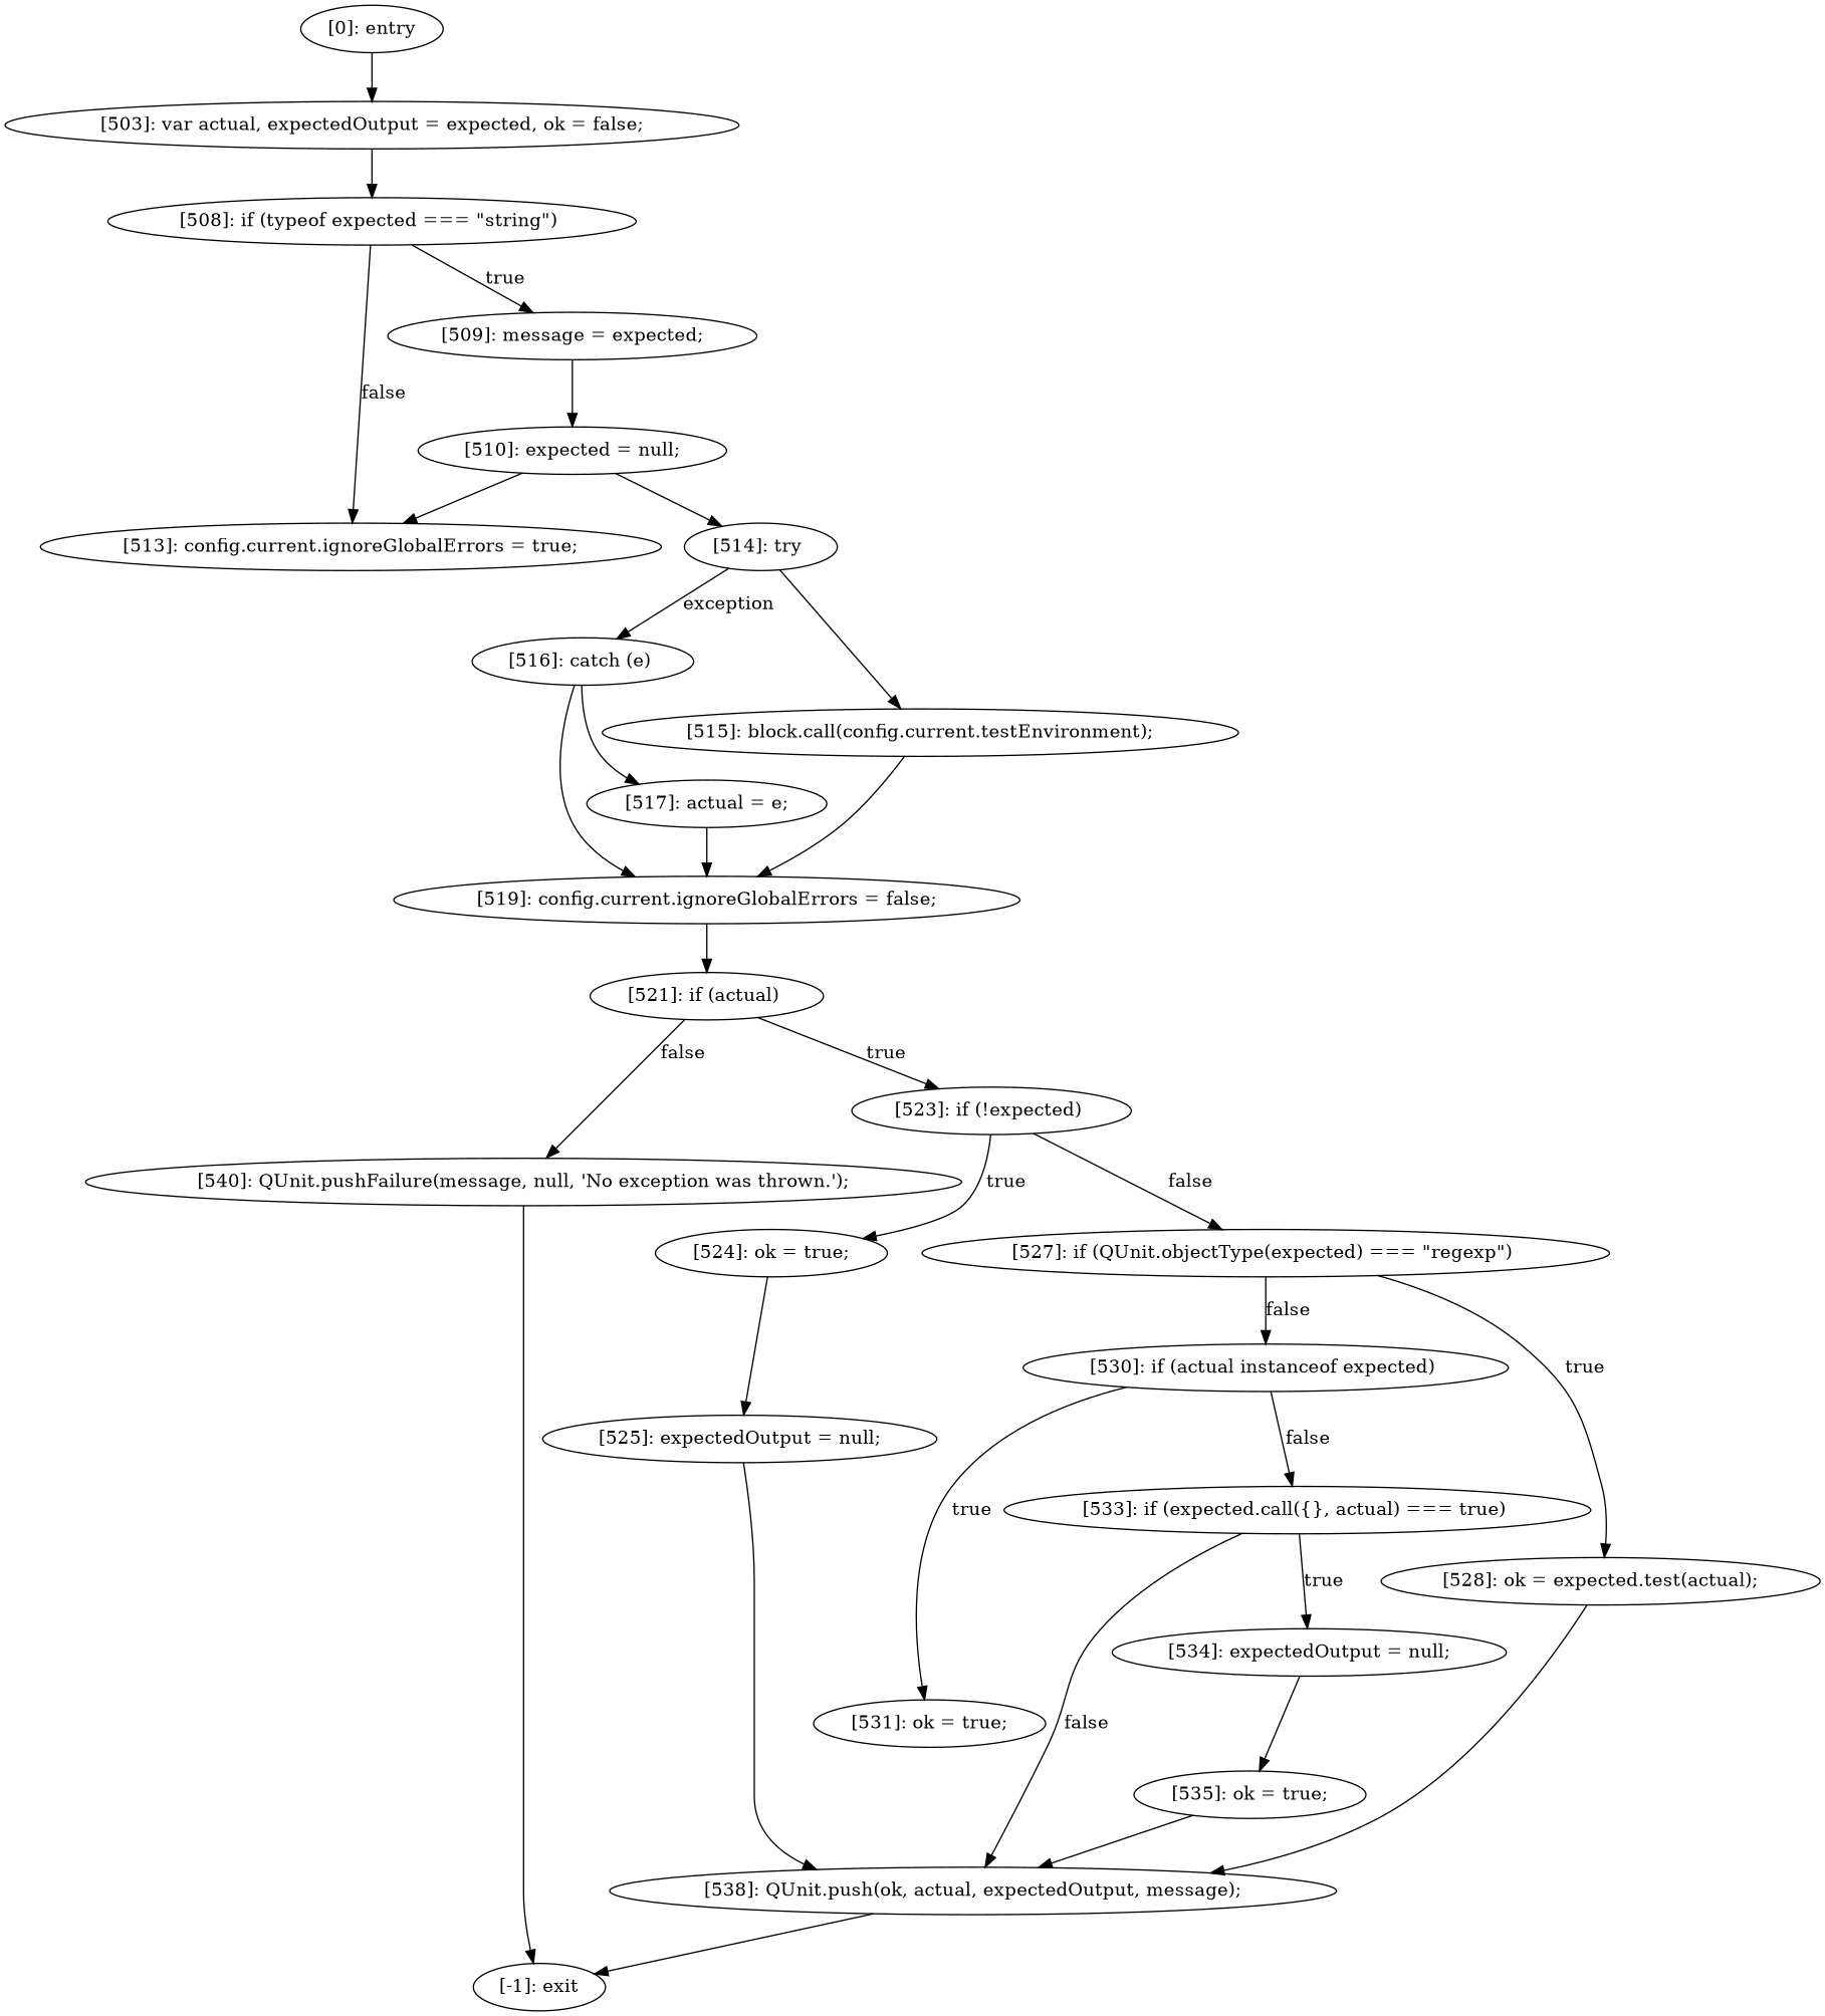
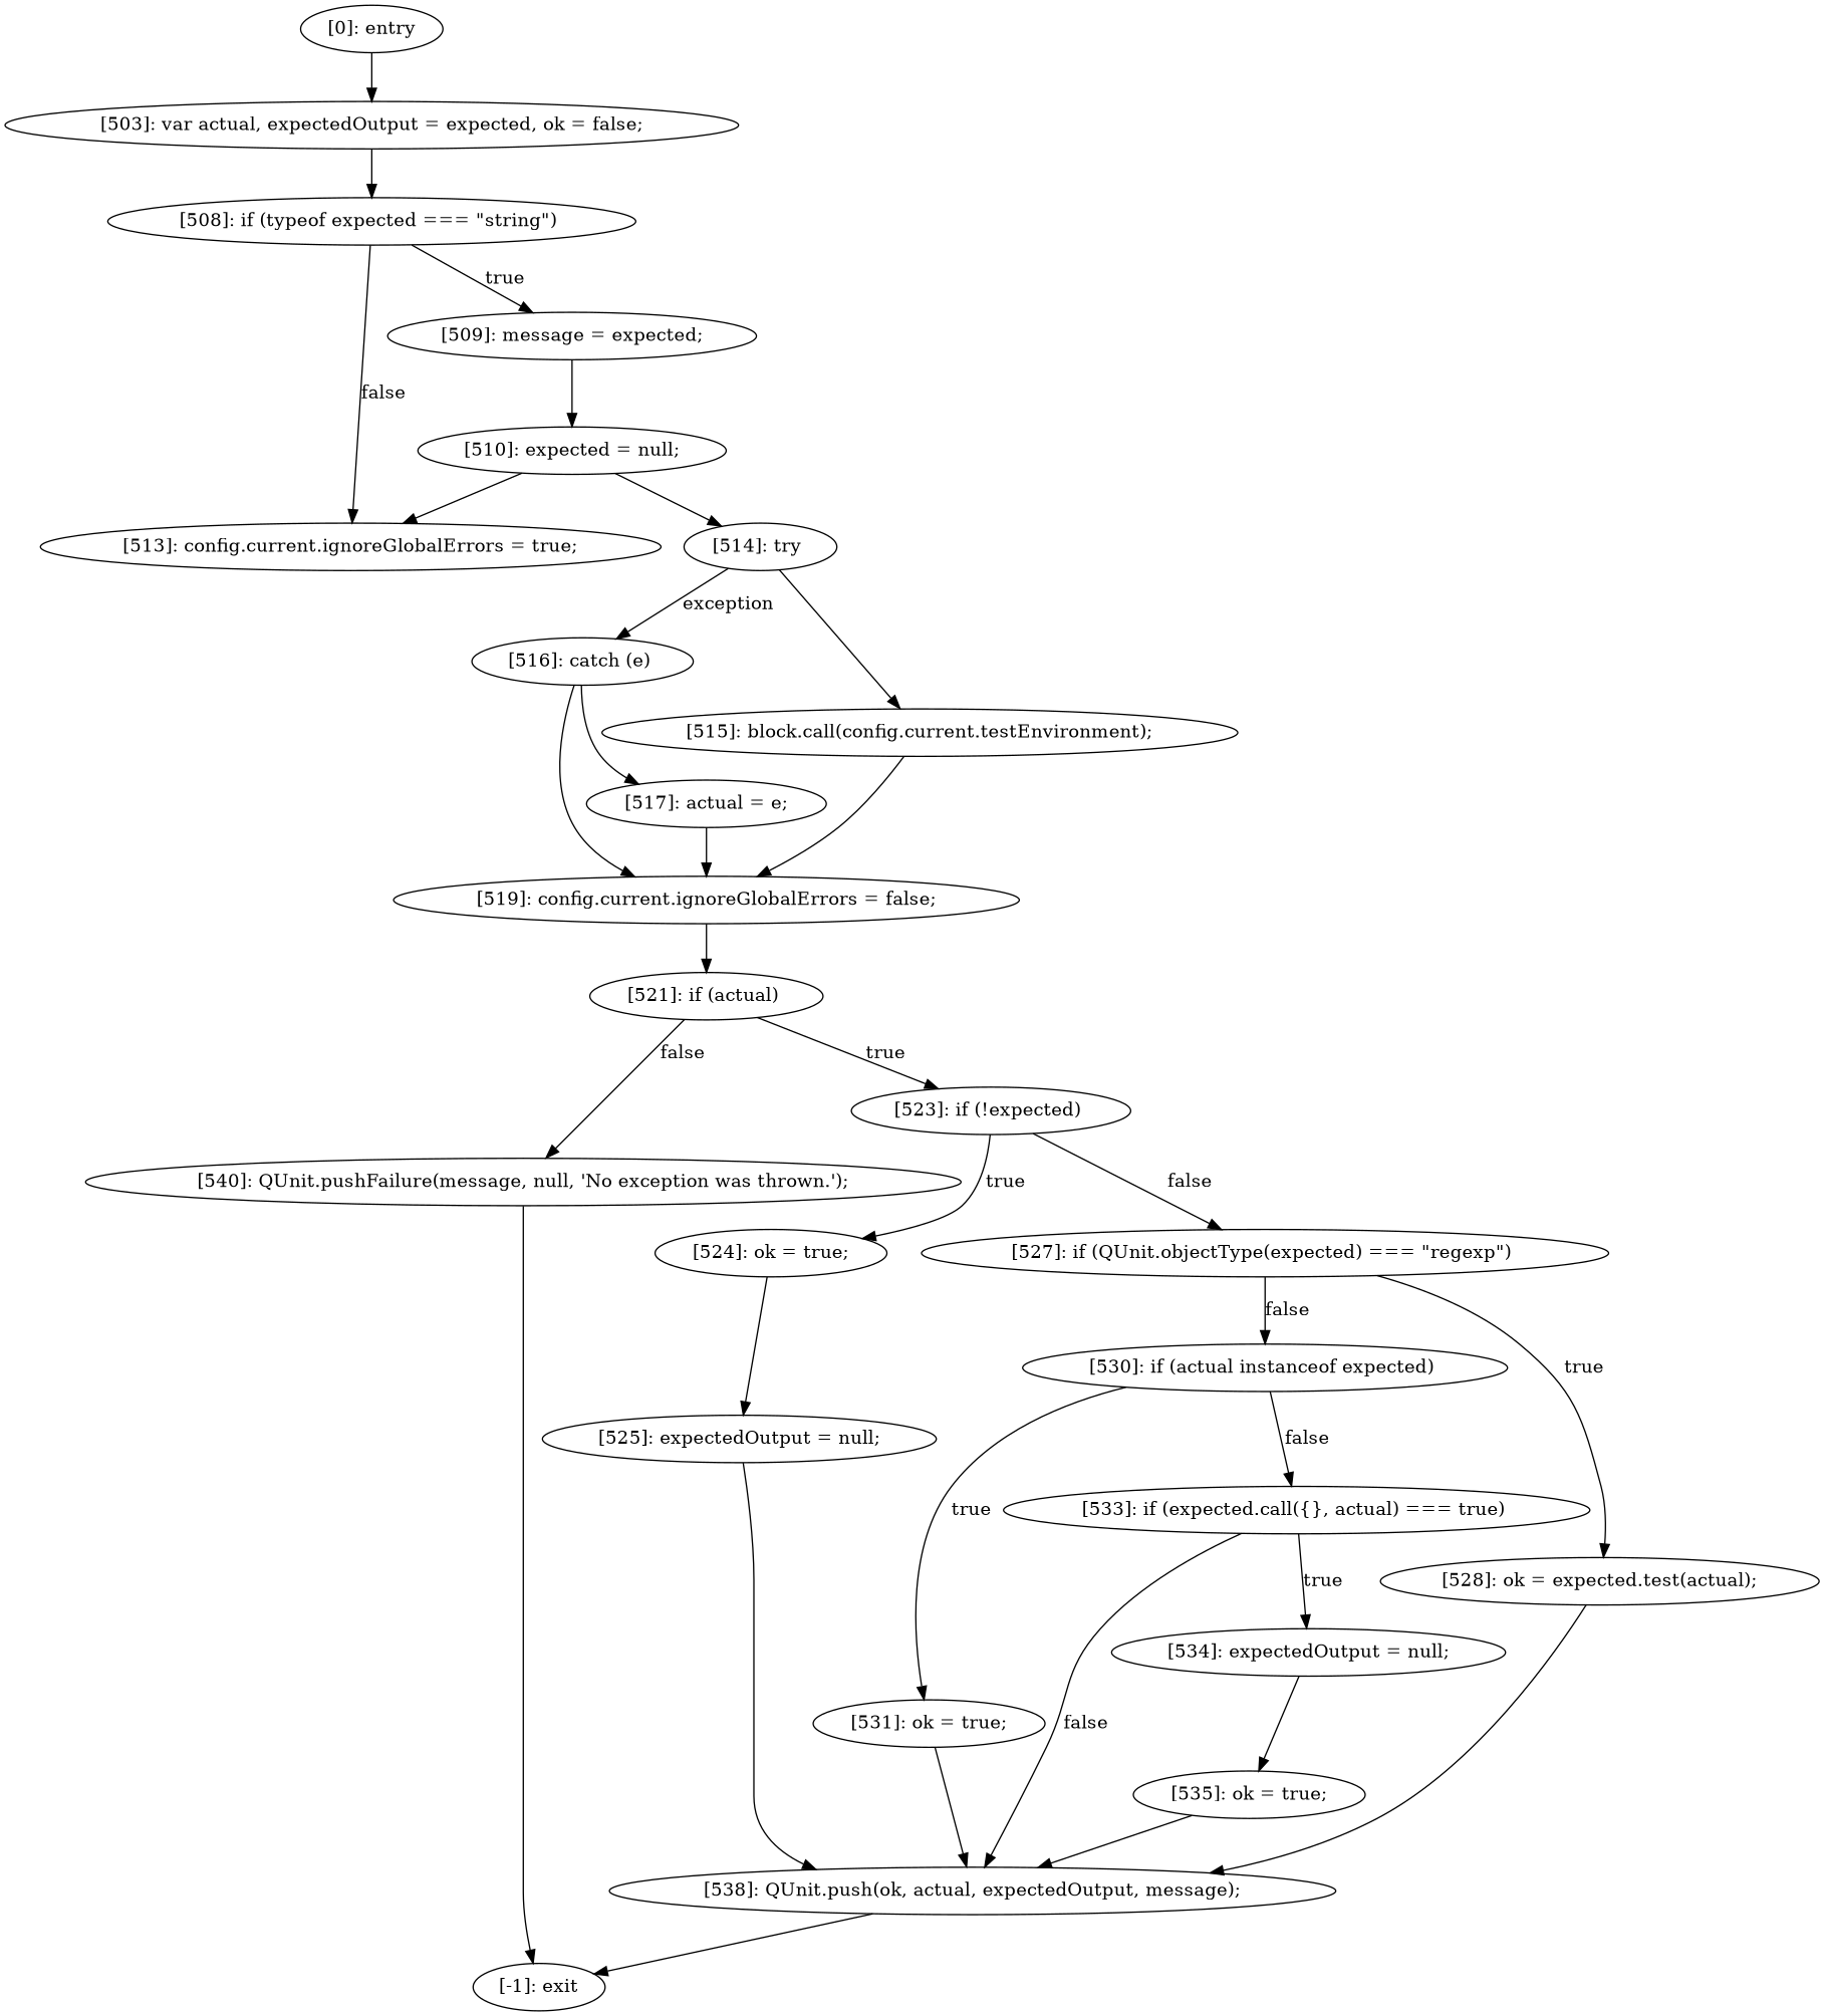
  digraph {
    n1 [label="[530]: if (actual instanceof expected) "]
    n2 [label="[531]: ok = true;\n"]
    n3 [label="[533]: if (expected.call({}, actual) === true) "]
    n4 [label="[538]: QUnit.push(ok, actual, expectedOutput, message);\n"]
    n5 [label="[534]: expectedOutput = null;\n"]
    n6 [label="[525]: expectedOutput = null;\n"]
    n7 [label="[-1]: exit"]
    n8 [label="[510]: expected = null;\n"]
    n9 [label="[513]: config.current.ignoreGlobalErrors = true;\n"]
    n10 [label="[514]: try "]
    n11 [label="[516]: catch (e) "]
    n12 [label="[519]: config.current.ignoreGlobalErrors = false;\n"]
    n13 [label="[517]: actual = e;\n"]
    n14 [label="[521]: if (actual) "]
    n15 [label="[515]: block.call(config.current.testEnvironment);\n"]
    n16 [label="[0]: entry"]
    n17 [label="[503]: var actual, expectedOutput = expected, ok = false;\n"]
    n18 [label="[508]: if (typeof expected === \"string\") "]
    n19 [label="[524]: ok = true;\n"]
    n20 [label="[528]: ok = expected.test(actual);\n"]
    n21 [label="[509]: message = expected;\n"]
    n22 [label="[540]: QUnit.pushFailure(message, null, 'No exception was thrown.');\n"]
    n23 [label="[527]: if (QUnit.objectType(expected) === \"regexp\") "]
    n24 [label="[523]: if (!expected) "]
    n25 [label="[535]: ok = true;\n"]
    n1 -> n2 [label=true]
    n1 -> n3 [label=false]
+   n2 -> n4
    n3 -> n4 [label=false]
    n3 -> n5 [label=true]
    n4 -> n7
    n5 -> n25
    n6 -> n4
    n8 -> n9
    n8 -> n10
    n10 -> n11 [label=exception]
    n10 -> n15
    n11 -> n12
    n11 -> n13
    n12 -> n14
    n13 -> n12
    n14 -> n22 [label=false]
    n14 -> n24 [label=true]
    n15 -> n12
    n16 -> n17
    n17 -> n18
    n18 -> n9 [label=false]
    n18 -> n21 [label=true]
    n19 -> n6
    n20 -> n4
    n21 -> n8
    n22 -> n7
    n23 -> n1 [label=false]
    n23 -> n20 [label=true]
    n24 -> n19 [label=true]
    n24 -> n23 [label=false]
    n25 -> n4
  }
